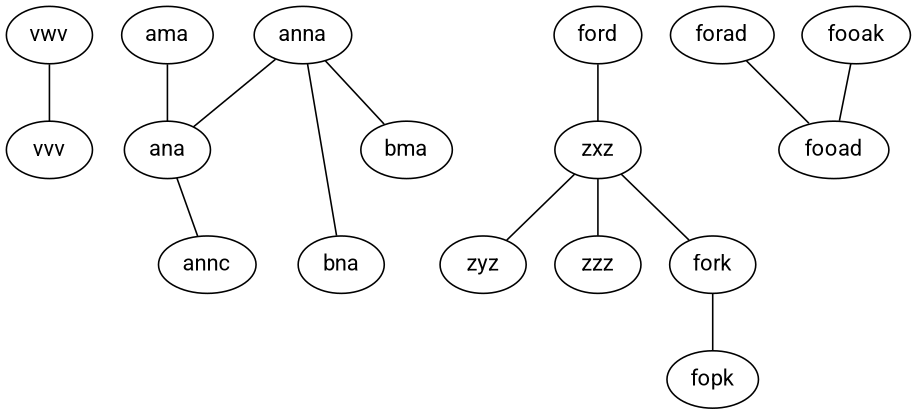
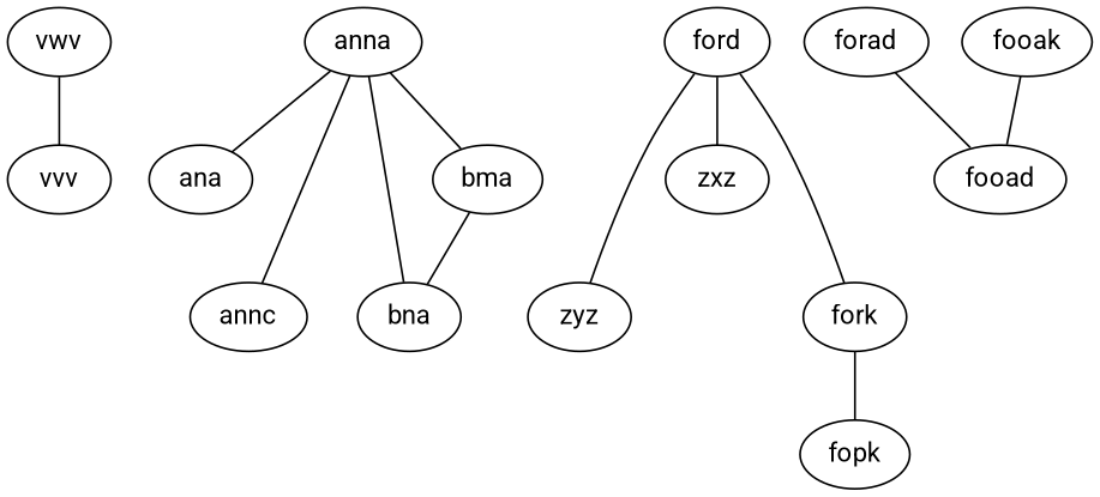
  strict graph {
    fontname=Roboto
    splines=true
    node [fontname=Roboto]
    edge [fontname=Roboto]
    vwv
    vvv
    anna
    ana
    annc
    bna
    bma
    zxz
-   zzz
    zyz
-   ama
    ford
    fork
    fopk
    forad
    fooad
    fooak
    vwv -- vvv
    anna -- ana
-   ana -- annc
+   anna -- annc
    anna -- bna
    anna -- bma
-   zxz -- zzz
-   zxz -- zyz
-   ama -- ana
+   bma -- bna
+   ford -- zyz
    ford -- zxz
-   zxz -- fork
+   ford -- fork
    fork -- fopk
    forad -- fooad
    fooak -- fooad
  }
